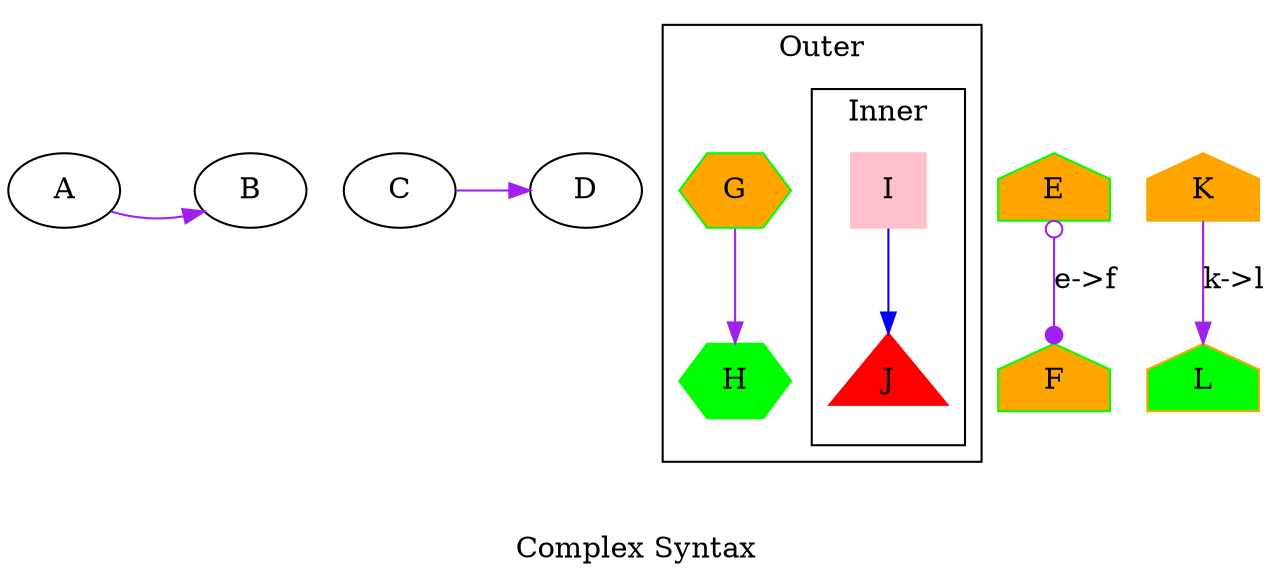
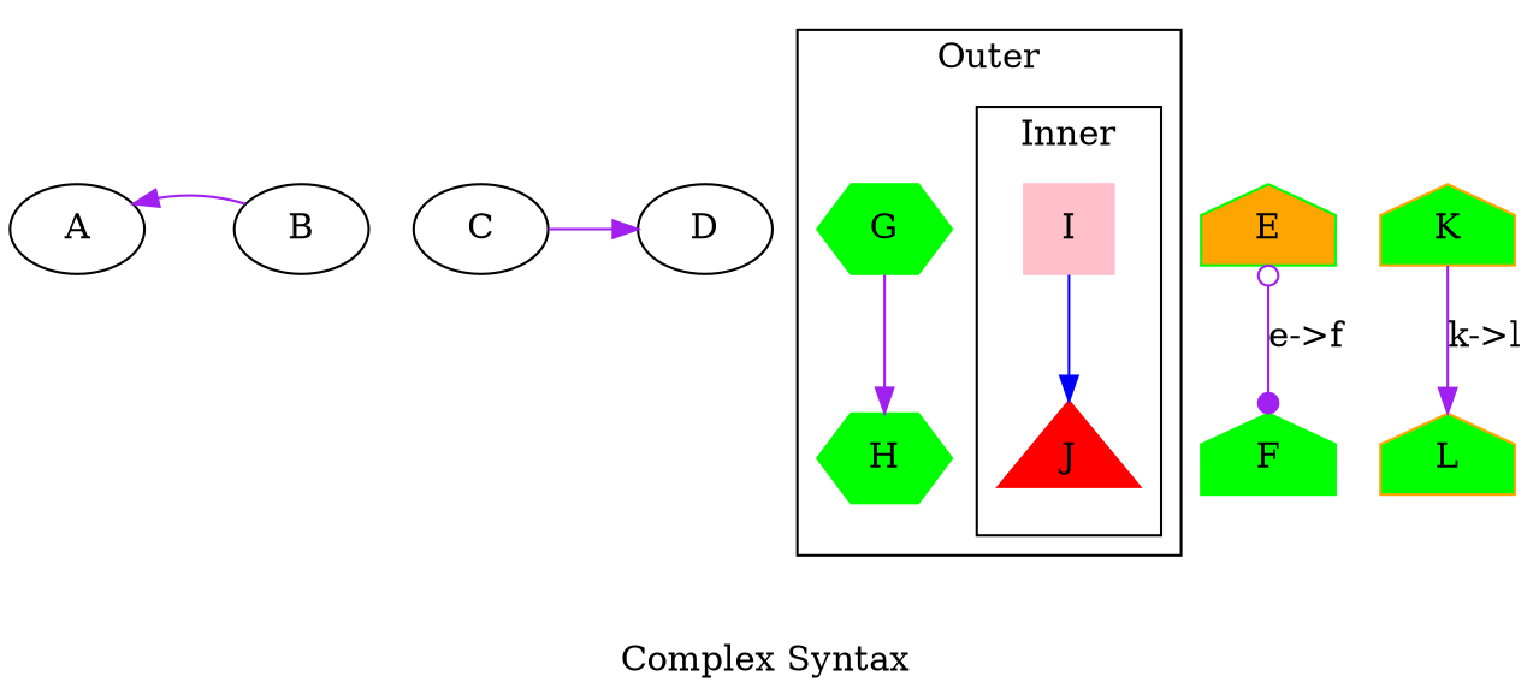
  strict digraph {
    label="Complex Syntax"
    rankdir=TB
    node [shape=oval style=filled]
    edge [color=purple]
    A [style=""]
    B [style=""]
    C [style=""]
    D [style=""]
    I [color=pink shape=square]
    J [color=red shape=triangle]
-   G [color=green shape=hexagon fillcolor=orange]
+   G [color=green shape=hexagon]
    H [color=green shape=hexagon]
    E [color=green fillcolor=orange shape=house]
-   F [color=green shape=house fillcolor=orange]
-   K [color=orange shape=house]
+   F [color=green shape=house]
+   K [color=orange shape=house fillcolor=green]
    L [color=orange fillcolor=green shape=house]
    subgraph sub_1 {
      ordering=out
      rank=same
      A
      B
      C
      D
    }
    subgraph cluster_2 {
      label=Outer
      G
      H
      subgraph cluster_3 {
        label=Inner
        I
        J
      }
    }
-   A -> B
+   B -> A
    C -> D
    I -> J [color=blue]
    G -> H
    E -> F [arrowhead=dot arrowtail=odot dir=both label="e->f"]
    K -> L [label="k->l"]
  }
